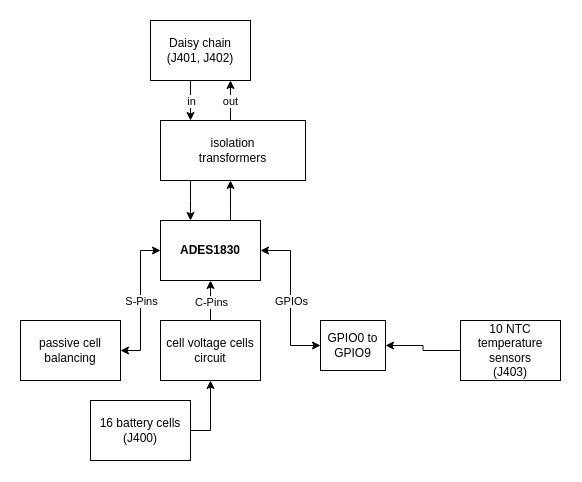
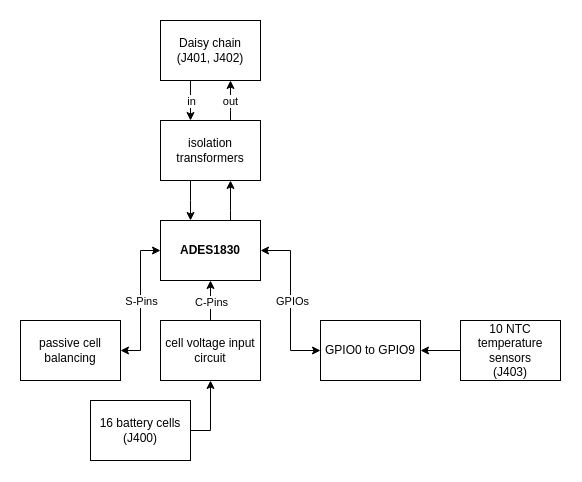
  <mxCell id="0" />
  <mxCell id="1" parent="0" />
  <mxCell id="2" value="" style="edgeStyle=orthogonalEdgeStyle;rounded=0;orthogonalLoop=1;jettySize=auto;html=1;" edge="1" parent="1" source="4" target="8"><mxGeometry relative="1" as="geometry"><Array as="points"><mxPoint x="190" y="100" /><mxPoint x="190" y="100" /></Array></mxGeometry></mxCell>
  <mxCell id="3" value="in" style="edgeLabel;html=1;align=center;verticalAlign=middle;resizable=0;points=[];" vertex="1" connectable="0" parent="2"><mxGeometry x="-0.44" y="-1" relative="1" as="geometry"><mxPoint x="1" y="9" as="offset" /></mxGeometry></mxCell>
- <mxCell id="4" value="Daisy chain&lt;br&gt;(J401, J402)" style="rounded=0;whiteSpace=wrap;html=1;" vertex="1" parent="1"><mxGeometry x="150" y="20" width="100" height="60" as="geometry" /></mxCell>
+ <mxCell id="4" value="Daisy chain&lt;br&gt;(J401, J402)" style="rounded=0;whiteSpace=wrap;html=1;" vertex="1" parent="1"><mxGeometry x="160" y="20" width="100" height="60" as="geometry" /></mxCell>
  <mxCell id="5" value="" style="edgeStyle=orthogonalEdgeStyle;rounded=0;orthogonalLoop=1;jettySize=auto;html=1;" edge="1" parent="1" source="8" target="4"><mxGeometry relative="1" as="geometry"><Array as="points"><mxPoint x="230" y="110" /><mxPoint x="230" y="110" /></Array></mxGeometry></mxCell>
  <mxCell id="6" value="out" style="edgeLabel;html=1;align=center;verticalAlign=middle;resizable=0;points=[];" vertex="1" connectable="0" parent="5"><mxGeometry x="-0.25" y="1" relative="1" as="geometry"><mxPoint y="-5" as="offset" /></mxGeometry></mxCell>
  <mxCell id="7" value="" style="edgeStyle=orthogonalEdgeStyle;rounded=0;orthogonalLoop=1;jettySize=auto;html=1;" edge="1" parent="1" source="8" target="14"><mxGeometry relative="1" as="geometry"><Array as="points"><mxPoint x="190" y="200" /><mxPoint x="190" y="200" /></Array></mxGeometry></mxCell>
- <mxCell id="8" value="isolation&lt;br&gt;transformers" style="rounded=0;whiteSpace=wrap;html=1;" vertex="1" parent="1"><mxGeometry x="160" y="120" width="145" height="60" as="geometry" /></mxCell>
+ <mxCell id="8" value="isolation&lt;br&gt;transformers" style="rounded=0;whiteSpace=wrap;html=1;" vertex="1" parent="1"><mxGeometry x="160" y="120" width="100" height="60" as="geometry" /></mxCell>
  <mxCell id="9" value="" style="edgeStyle=orthogonalEdgeStyle;rounded=0;orthogonalLoop=1;jettySize=auto;html=1;" edge="1" parent="1" source="14" target="8"><mxGeometry relative="1" as="geometry"><Array as="points"><mxPoint x="230" y="210" /><mxPoint x="230" y="210" /></Array></mxGeometry></mxCell>
  <mxCell id="10" style="edgeStyle=orthogonalEdgeStyle;rounded=0;orthogonalLoop=1;jettySize=auto;html=1;entryX=1;entryY=0.5;entryDx=0;entryDy=0;startArrow=classic;startFill=1;" edge="1" parent="1" source="14" target="15"><mxGeometry relative="1" as="geometry" /></mxCell>
  <mxCell id="11" value="S-Pins" style="edgeLabel;html=1;align=center;verticalAlign=middle;resizable=0;points=[];" vertex="1" connectable="0" parent="10"><mxGeometry x="-0.215" y="-1" relative="1" as="geometry"><mxPoint x="1" y="15" as="offset" /></mxGeometry></mxCell>
  <mxCell id="12" style="edgeStyle=orthogonalEdgeStyle;rounded=0;orthogonalLoop=1;jettySize=auto;html=1;entryX=0;entryY=0.5;entryDx=0;entryDy=0;startArrow=classic;startFill=1;" edge="1" parent="1" source="14" target="21"><mxGeometry relative="1" as="geometry"><mxPoint x="320" y="750" as="targetPoint" /></mxGeometry></mxCell>
  <mxCell id="13" value="GPIOs" style="edgeLabel;html=1;align=center;verticalAlign=middle;resizable=0;points=[];" vertex="1" connectable="0" parent="12"><mxGeometry x="-0.78" y="-3" relative="1" as="geometry"><mxPoint x="13" y="47" as="offset" /></mxGeometry></mxCell>
  <mxCell id="14" value="ADES1830" style="rounded=0;whiteSpace=wrap;html=1;fontStyle=1" vertex="1" parent="1"><mxGeometry x="160" y="220" width="100" height="60" as="geometry" /></mxCell>
  <mxCell id="15" value="passive cell balancing" style="rounded=0;whiteSpace=wrap;html=1;" vertex="1" parent="1"><mxGeometry x="20" y="320" width="100" height="60" as="geometry" /></mxCell>
  <mxCell id="16" value="" style="edgeStyle=orthogonalEdgeStyle;rounded=0;orthogonalLoop=1;jettySize=auto;html=1;" edge="1" parent="1" source="18" target="14"><mxGeometry relative="1" as="geometry" /></mxCell>
  <mxCell id="17" value="C-Pins" style="edgeLabel;html=1;align=center;verticalAlign=middle;resizable=0;points=[];" vertex="1" connectable="0" parent="16"><mxGeometry x="-0.078" y="-2" relative="1" as="geometry"><mxPoint x="-2" y="-1" as="offset" /></mxGeometry></mxCell>
- <mxCell id="18" value="cell voltage cells circuit" style="rounded=0;whiteSpace=wrap;html=1;" vertex="1" parent="1"><mxGeometry x="160" y="320" width="100" height="60" as="geometry" /></mxCell>
+ <mxCell id="18" value="cell voltage input circuit" style="rounded=0;whiteSpace=wrap;html=1;" vertex="1" parent="1"><mxGeometry x="160" y="320" width="100" height="60" as="geometry" /></mxCell>
  <mxCell id="19" style="edgeStyle=orthogonalEdgeStyle;rounded=0;orthogonalLoop=1;jettySize=auto;html=1;entryX=0.5;entryY=1;entryDx=0;entryDy=0;exitX=1;exitY=0.5;exitDx=0;exitDy=0;" edge="1" parent="1" source="20" target="18"><mxGeometry relative="1" as="geometry"><Array as="points"><mxPoint x="210" y="430" /></Array></mxGeometry></mxCell>
  <mxCell id="20" value="16 battery cells&lt;br&gt;(J400)" style="rounded=0;whiteSpace=wrap;html=1;" vertex="1" parent="1"><mxGeometry x="90" y="400" width="100" height="60" as="geometry" /></mxCell>
- <mxCell id="21" value="GPIO0 to GPIO9" style="rounded=0;whiteSpace=wrap;html=1;" vertex="1" parent="1"><mxGeometry x="320" y="320" width="65" height="50" as="geometry" /></mxCell>
+ <mxCell id="21" value="GPIO0 to GPIO9" style="rounded=0;whiteSpace=wrap;html=1;" vertex="1" parent="1"><mxGeometry x="320" y="320" width="100" height="60" as="geometry" /></mxCell>
  <mxCell id="22" value="" style="edgeStyle=orthogonalEdgeStyle;rounded=0;orthogonalLoop=1;jettySize=auto;html=1;" edge="1" parent="1" source="23" target="21"><mxGeometry relative="1" as="geometry" /></mxCell>
  <mxCell id="23" value="10 NTC temperature sensors&lt;br&gt;(J403)" style="rounded=0;whiteSpace=wrap;html=1;" vertex="1" parent="1"><mxGeometry x="460" y="320" width="100" height="60" as="geometry" /></mxCell>
